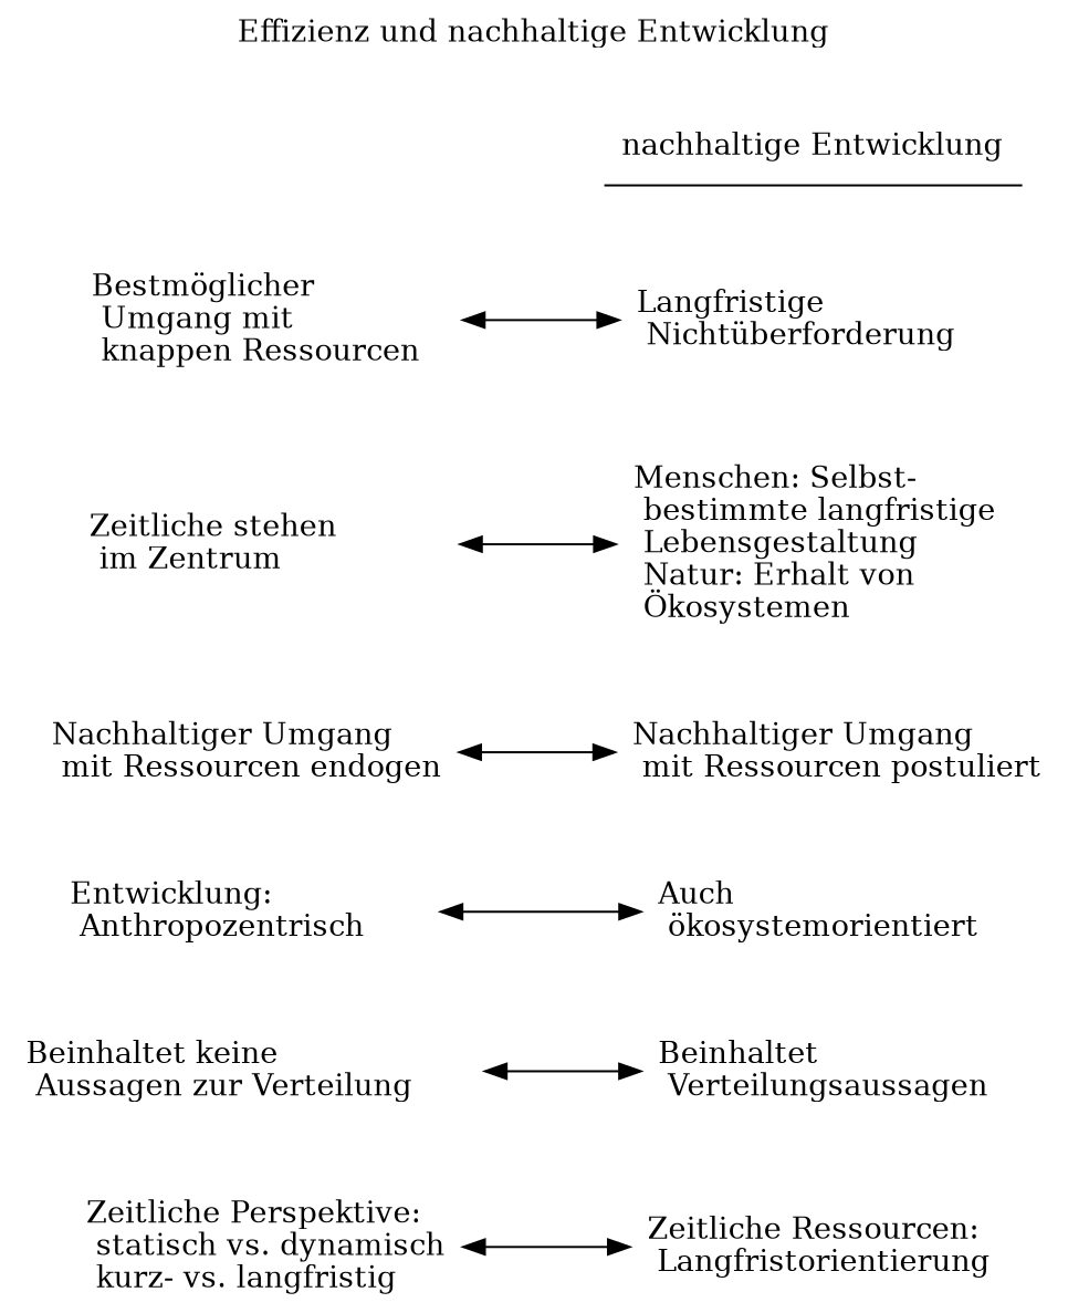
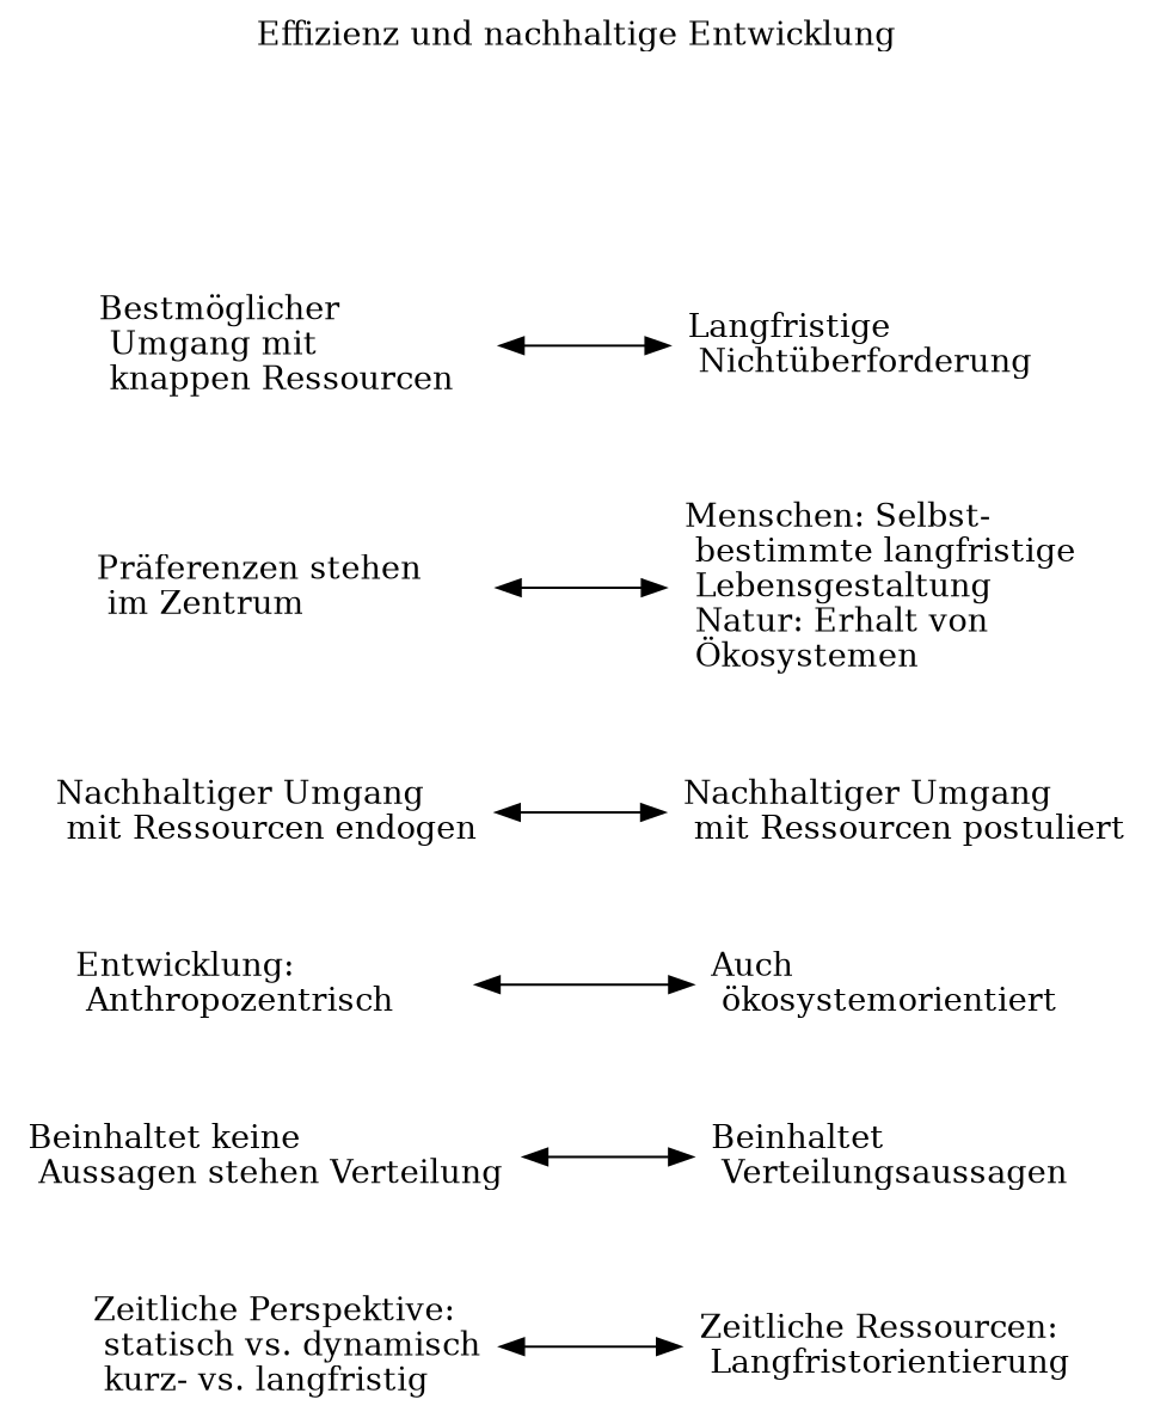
  digraph {
    label="Effizienz und nachhaltige Entwicklung"
    labeljust=c
    labelloc=t
    nodesep=1.0
    node [shape=none]
    edge [style=invis]
    n1 [label="Bestmöglicher\l Umgang mit\l knappen Ressourcen\l" width=2.5]
    n2 [label="Langfristige\l Nichtüberforderung\l" width=2.5]
-   n3 [label="Zeitliche stehen\l im Zentrum\l" width=2.5]
+   n3 [label="Präferenzen stehen\l im Zentrum\l" width=2.5]
    n4 [label="Menschen: Selbst-\l bestimmte langfristige\l Lebensgestaltung\l Natur: Erhalt von \l Ökosystemen\l" width=2.5]
    n5 [label="Nachhaltiger Umgang\l mit Ressourcen endogen\l" width=2.5]
    n6 [label="Nachhaltiger Umgang\l mit Ressourcen postuliert\l" width=2.5]
    n7 [label="Entwicklung:\l Anthropozentrisch\l" width=2.5]
    n8 [label="Auch\l ökosystemorientiert\l" width=2.5]
-   n9 [label="Beinhaltet keine\l Aussagen zur Verteilung\l" width=2.5]
+   n9 [label="Beinhaltet keine\l Aussagen stehen Verteilung\l" width=2.5]
    n10 [label="Beinhaltet\l Verteilungsaussagen\l" width=2.5]
    n11 [label="Zeitliche Perspektive:\l statisch vs. dynamisch\l kurz- vs. langfristig\l" width=2.5]
    n12 [label="Zeitliche Ressourcen:\l Langfristorientierung\l" width=2.5]
-   n13 [label="nachhaltige Entwicklung" labeljust=c shape=underline width=2.5]
    subgraph sub_1 {
      rank=same
      n1
      n2
    }
    subgraph sub_2 {
      rank=same
      n3
      n4
    }
    subgraph sub_3 {
      rank=same
      n5
      n6
    }
    subgraph sub_4 {
      rank=same
      n7
      n8
    }
    subgraph sub_5 {
      rank=same
      n9
      n10
    }
    subgraph sub_6 {
      rank=same
      n11
      n12
    }
    n1 -> n2 [dir=both style=""]
    n1 -> n3
    n2 -> n4
    n3 -> n4 [dir=both style=""]
    n3 -> n5
    n4 -> n6
    n5 -> n6 [dir=both style=""]
    n5 -> n7
    n6 -> n8
    n7 -> n8 [dir=both style=""]
    n7 -> n9
    n8 -> n10
    n9 -> n10 [dir=both style=""]
    n9 -> n11
    n10 -> n12
    n11 -> n12 [dir=both style=""]
-   n13 -> n2
  }
